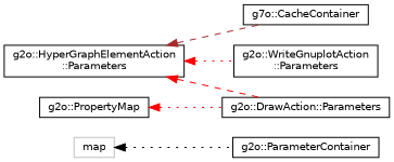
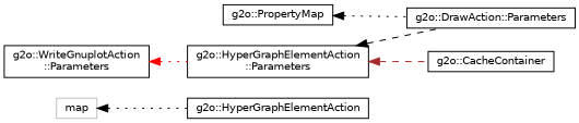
  digraph {
    rankdir=LR
    node [color=black fillcolor=white fontname=Helvetica fontsize=10 shape=record style=filled]
    edge [color=black dir=back fontname=Helvetica fontsize=10 labelfontname=Helvetica labelfontsize=10 style=dotted]
    n1 [color=grey75 height=0.2 label=map width=0.4]
-   n2 [height=0.2 label="g2o::ParameterContainer" width=0.4]
-   n3 [height=0.2 label="g7o::CacheContainer" width=0.4]
+   n2 [height=0.2 label="g2o::HyperGraphElementAction" width=0.4]
+   n3 [height=0.2 label="g2o::CacheContainer" width=0.4]
    n4 [height=0.2 label="g2o::PropertyMap" width=0.4]
    n5 [height=0.2 label="g2o::DrawAction::Parameters" width=0.4]
    n6 [height=0.2 label="g2o::HyperGraphElementAction\l::Parameters" width=0.4]
    n7 [height=0.2 label="g2o::WriteGnuplotAction\l::Parameters" width=0.4]
    n1 -> n2
-   n4 -> n5 [color=red]
+   n4 -> n5
    n6 -> n3 [color=brown style=dashed]
-   n6 -> n5 [color=red style=dashed]
-   n6 -> n7 [color=red]
+   n6 -> n5 [style=dashed]
+   n7 -> n6 [color=red]
  }
